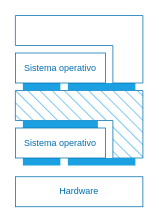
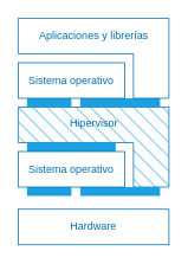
  <mxCell id="0" />
  <mxCell id="1" parent="0" />
  <mxCell id="2" value="" style="shape=corner;whiteSpace=wrap;html=1;direction=south;dx=40;dy=40;fillColor=#1ba1e2;fontColor=light-dark(#006EAF,#006EAF);strokeColor=light-dark(#006EAF,#006EAF);fillStyle=hatch;" parent="1" vertex="1"><mxGeometry x="20" y="120" width="170" height="90" as="geometry" /></mxCell>
  <mxCell id="3" value="" style="rounded=0;whiteSpace=wrap;html=1;fillColor=#1ba1e2;fontColor=light-dark(#006EAF,#006EAF);strokeColor=none;" parent="1" vertex="1"><mxGeometry x="30" y="210" width="50" height="10" as="geometry" /></mxCell>
  <mxCell id="4" value="" style="rounded=0;whiteSpace=wrap;html=1;fillColor=#1ba1e2;fontColor=light-dark(#006EAF,#006EAF);strokeColor=none;" parent="1" vertex="1"><mxGeometry x="90" y="210" width="90" height="10" as="geometry" /></mxCell>
  <mxCell id="5" value="" style="rounded=0;whiteSpace=wrap;html=1;fillColor=#1ba1e2;fontColor=light-dark(#006EAF,#006EAF);strokeColor=none;" parent="1" vertex="1"><mxGeometry x="30" y="160" width="100" height="10" as="geometry" /></mxCell>
  <mxCell id="6" value="Hardware" style="rounded=0;whiteSpace=wrap;html=1;fillColor=none;fontColor=light-dark(#006EAF,#006EAF);strokeColor=light-dark(#006EAF,#006EAF);" parent="1" vertex="1"><mxGeometry x="20" y="235" width="170" height="40" as="geometry" /></mxCell>
  <mxCell id="7" value="Sistema operativo" style="rounded=0;whiteSpace=wrap;html=1;fillColor=none;fontColor=light-dark(#006EAF,#006EAF);strokeColor=light-dark(#006EAF,#006EAF);" parent="1" vertex="1"><mxGeometry x="20" y="170" width="120" height="40" as="geometry" /></mxCell>
+ <mxCell id="8" value="Hipervisor" style="text;html=1;align=center;verticalAlign=middle;resizable=0;points=[];autosize=1;strokeColor=none;fillColor=none;fontColor=light-dark(#006EAF,#006EAF);" parent="1" vertex="1"><mxGeometry x="65" y="124" width="80" height="30" as="geometry" /></mxCell>
  <mxCell id="9" value="" style="rounded=0;whiteSpace=wrap;html=1;fillColor=#1ba1e2;fontColor=light-dark(#006EAF,#006EAF);strokeColor=none;" parent="1" vertex="1"><mxGeometry x="30" y="110" width="50" height="10" as="geometry" /></mxCell>
  <mxCell id="10" value="" style="rounded=0;whiteSpace=wrap;html=1;fillColor=#1ba1e2;fontColor=light-dark(#006EAF,#006EAF);strokeColor=none;" parent="1" vertex="1"><mxGeometry x="90" y="110" width="90" height="10" as="geometry" /></mxCell>
  <mxCell id="11" value="" style="shape=corner;whiteSpace=wrap;html=1;direction=south;dx=40;dy=40;fillColor=none;fontColor=light-dark(#006EAF,#006EAF);strokeColor=light-dark(#006EAF,#006EAF);fillStyle=hatch;" parent="1" vertex="1"><mxGeometry x="20" y="20" width="170" height="90" as="geometry" /></mxCell>
  <mxCell id="12" value="Sistema operativo" style="rounded=0;whiteSpace=wrap;html=1;fillColor=none;fontColor=light-dark(#006EAF,#006EAF);strokeColor=light-dark(#006EAF,#006EAF);" parent="1" vertex="1"><mxGeometry x="20" y="70" width="120" height="40" as="geometry" /></mxCell>
+ <mxCell id="13" value="Aplicaciones y librerías" style="text;html=1;align=center;verticalAlign=middle;resizable=0;points=[];autosize=1;strokeColor=none;fillColor=none;fontColor=light-dark(#006EAF,#006EAF);" parent="1" vertex="1"><mxGeometry x="30" y="25" width="150" height="30" as="geometry" /></mxCell>
